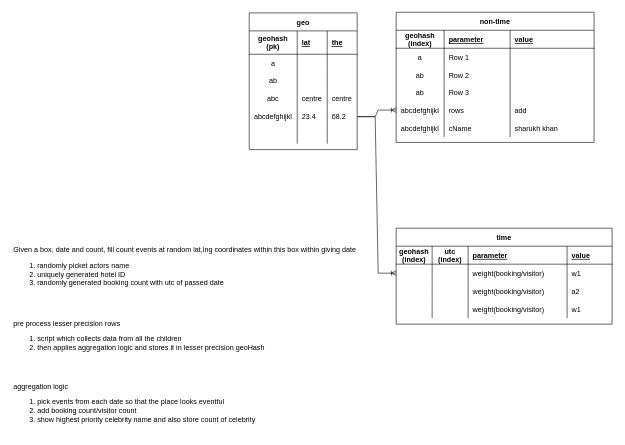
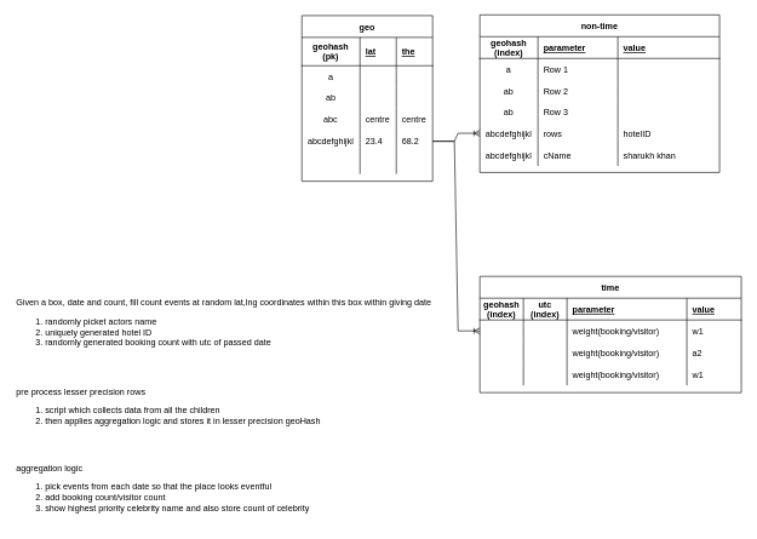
  <mxCell id="0" />
  <mxCell id="1" parent="0" />
  <mxCell id="2" value="geo" style="shape=table;startSize=30;container=1;collapsible=1;childLayout=tableLayout;fixedRows=1;rowLines=0;fontStyle=1;align=center;resizeLast=1;" vertex="1" parent="1"><mxGeometry x="415" y="21" width="180" height="228.0" as="geometry" /></mxCell>
  <mxCell id="3" value="" style="shape=tableRow;horizontal=0;startSize=0;swimlaneHead=0;swimlaneBody=0;fillColor=none;collapsible=0;dropTarget=0;points=[[0,0.5],[1,0.5]];portConstraint=eastwest;top=0;left=0;right=0;bottom=1;" vertex="1" parent="2"><mxGeometry y="30" width="180" height="39" as="geometry" /></mxCell>
  <mxCell id="4" value="geohash&#10;(pk)" style="shape=partialRectangle;connectable=0;fillColor=none;top=0;left=0;bottom=0;right=0;fontStyle=1;overflow=hidden;" vertex="1" parent="3"><mxGeometry width="80" height="39" as="geometry"><mxRectangle width="80" height="39" as="alternateBounds" /></mxGeometry></mxCell>
  <mxCell id="5" value="lat" style="shape=partialRectangle;connectable=0;fillColor=none;top=0;left=0;bottom=0;right=0;align=left;spacingLeft=6;fontStyle=5;overflow=hidden;" vertex="1" parent="3"><mxGeometry x="80" width="50" height="39" as="geometry"><mxRectangle width="50" height="39" as="alternateBounds" /></mxGeometry></mxCell>
  <mxCell id="6" value="the" style="shape=partialRectangle;connectable=0;fillColor=none;top=0;left=0;bottom=0;right=0;align=left;spacingLeft=6;fontStyle=5;overflow=hidden;" vertex="1" parent="3"><mxGeometry x="130" width="50" height="39" as="geometry"><mxRectangle width="50" height="39" as="alternateBounds" /></mxGeometry></mxCell>
  <mxCell id="7" value="" style="shape=tableRow;horizontal=0;startSize=0;swimlaneHead=0;swimlaneBody=0;fillColor=none;collapsible=0;dropTarget=0;points=[[0,0.5],[1,0.5]];portConstraint=eastwest;top=0;left=0;right=0;bottom=0;" vertex="1" parent="2"><mxGeometry y="69" width="180" height="29" as="geometry" /></mxCell>
  <mxCell id="8" value="a" style="shape=partialRectangle;connectable=0;fillColor=none;top=0;left=0;bottom=0;right=0;editable=1;overflow=hidden;" vertex="1" parent="7"><mxGeometry width="80" height="29" as="geometry"><mxRectangle width="80" height="29" as="alternateBounds" /></mxGeometry></mxCell>
  <mxCell id="9" value="" style="shape=partialRectangle;connectable=0;fillColor=none;top=0;left=0;bottom=0;right=0;align=left;spacingLeft=6;overflow=hidden;" vertex="1" parent="7"><mxGeometry x="80" width="50" height="29" as="geometry"><mxRectangle width="50" height="29" as="alternateBounds" /></mxGeometry></mxCell>
  <mxCell id="10" style="shape=partialRectangle;connectable=0;fillColor=none;top=0;left=0;bottom=0;right=0;align=left;spacingLeft=6;overflow=hidden;" vertex="1" parent="7"><mxGeometry x="130" width="50" height="29" as="geometry"><mxRectangle width="50" height="29" as="alternateBounds" /></mxGeometry></mxCell>
  <mxCell id="11" value="" style="shape=tableRow;horizontal=0;startSize=0;swimlaneHead=0;swimlaneBody=0;fillColor=none;collapsible=0;dropTarget=0;points=[[0,0.5],[1,0.5]];portConstraint=eastwest;top=0;left=0;right=0;bottom=0;" vertex="1" parent="2"><mxGeometry y="98" width="180" height="30" as="geometry" /></mxCell>
  <mxCell id="12" value="ab" style="shape=partialRectangle;connectable=0;fillColor=none;top=0;left=0;bottom=0;right=0;editable=1;overflow=hidden;" vertex="1" parent="11"><mxGeometry width="80" height="30" as="geometry"><mxRectangle width="80" height="30" as="alternateBounds" /></mxGeometry></mxCell>
  <mxCell id="13" value="" style="shape=partialRectangle;connectable=0;fillColor=none;top=0;left=0;bottom=0;right=0;align=left;spacingLeft=6;overflow=hidden;" vertex="1" parent="11"><mxGeometry x="80" width="50" height="30" as="geometry"><mxRectangle width="50" height="30" as="alternateBounds" /></mxGeometry></mxCell>
  <mxCell id="14" style="shape=partialRectangle;connectable=0;fillColor=none;top=0;left=0;bottom=0;right=0;align=left;spacingLeft=6;overflow=hidden;" vertex="1" parent="11"><mxGeometry x="130" width="50" height="30" as="geometry"><mxRectangle width="50" height="30" as="alternateBounds" /></mxGeometry></mxCell>
  <mxCell id="15" value="" style="shape=tableRow;horizontal=0;startSize=0;swimlaneHead=0;swimlaneBody=0;fillColor=none;collapsible=0;dropTarget=0;points=[[0,0.5],[1,0.5]];portConstraint=eastwest;top=0;left=0;right=0;bottom=0;" vertex="1" parent="2"><mxGeometry y="128" width="180" height="30" as="geometry" /></mxCell>
  <mxCell id="16" value="abc" style="shape=partialRectangle;connectable=0;fillColor=none;top=0;left=0;bottom=0;right=0;editable=1;overflow=hidden;" vertex="1" parent="15"><mxGeometry width="80" height="30" as="geometry"><mxRectangle width="80" height="30" as="alternateBounds" /></mxGeometry></mxCell>
  <mxCell id="17" value="centre" style="shape=partialRectangle;connectable=0;fillColor=none;top=0;left=0;bottom=0;right=0;align=left;spacingLeft=6;overflow=hidden;" vertex="1" parent="15"><mxGeometry x="80" width="50" height="30" as="geometry"><mxRectangle width="50" height="30" as="alternateBounds" /></mxGeometry></mxCell>
  <mxCell id="18" value="centre" style="shape=partialRectangle;connectable=0;fillColor=none;top=0;left=0;bottom=0;right=0;align=left;spacingLeft=6;overflow=hidden;" vertex="1" parent="15"><mxGeometry x="130" width="50" height="30" as="geometry"><mxRectangle width="50" height="30" as="alternateBounds" /></mxGeometry></mxCell>
  <mxCell id="19" style="shape=tableRow;horizontal=0;startSize=0;swimlaneHead=0;swimlaneBody=0;fillColor=none;collapsible=0;dropTarget=0;points=[[0,0.5],[1,0.5]];portConstraint=eastwest;top=0;left=0;right=0;bottom=0;" vertex="1" parent="2"><mxGeometry y="158" width="180" height="30" as="geometry" /></mxCell>
  <mxCell id="20" value="abcdefghijkl" style="shape=partialRectangle;connectable=0;fillColor=none;top=0;left=0;bottom=0;right=0;editable=1;overflow=hidden;" vertex="1" parent="19"><mxGeometry width="80" height="30" as="geometry"><mxRectangle width="80" height="30" as="alternateBounds" /></mxGeometry></mxCell>
  <mxCell id="21" value="23.4" style="shape=partialRectangle;connectable=0;fillColor=none;top=0;left=0;bottom=0;right=0;align=left;spacingLeft=6;overflow=hidden;" vertex="1" parent="19"><mxGeometry x="80" width="50" height="30" as="geometry"><mxRectangle width="50" height="30" as="alternateBounds" /></mxGeometry></mxCell>
  <mxCell id="22" value="68.2" style="shape=partialRectangle;connectable=0;fillColor=none;top=0;left=0;bottom=0;right=0;align=left;spacingLeft=6;overflow=hidden;" vertex="1" parent="19"><mxGeometry x="130" width="50" height="30" as="geometry"><mxRectangle width="50" height="30" as="alternateBounds" /></mxGeometry></mxCell>
  <mxCell id="23" style="shape=tableRow;horizontal=0;startSize=0;swimlaneHead=0;swimlaneBody=0;fillColor=none;collapsible=0;dropTarget=0;points=[[0,0.5],[1,0.5]];portConstraint=eastwest;top=0;left=0;right=0;bottom=0;" vertex="1" parent="2"><mxGeometry y="188" width="180" height="30" as="geometry" /></mxCell>
  <mxCell id="24" style="shape=partialRectangle;connectable=0;fillColor=none;top=0;left=0;bottom=0;right=0;editable=1;overflow=hidden;" vertex="1" parent="23"><mxGeometry width="80" height="30" as="geometry"><mxRectangle width="80" height="30" as="alternateBounds" /></mxGeometry></mxCell>
  <mxCell id="25" style="shape=partialRectangle;connectable=0;fillColor=none;top=0;left=0;bottom=0;right=0;align=left;spacingLeft=6;overflow=hidden;" vertex="1" parent="23"><mxGeometry x="80" width="50" height="30" as="geometry"><mxRectangle width="50" height="30" as="alternateBounds" /></mxGeometry></mxCell>
  <mxCell id="26" style="shape=partialRectangle;connectable=0;fillColor=none;top=0;left=0;bottom=0;right=0;align=left;spacingLeft=6;overflow=hidden;" vertex="1" parent="23"><mxGeometry x="130" width="50" height="30" as="geometry"><mxRectangle width="50" height="30" as="alternateBounds" /></mxGeometry></mxCell>
  <mxCell id="27" value="non-time" style="shape=table;startSize=30;container=1;collapsible=1;childLayout=tableLayout;fixedRows=1;rowLines=0;fontStyle=1;align=center;resizeLast=1;" vertex="1" parent="1"><mxGeometry x="660" y="20" width="330" height="217" as="geometry" /></mxCell>
  <mxCell id="28" value="" style="shape=tableRow;horizontal=0;startSize=0;swimlaneHead=0;swimlaneBody=0;fillColor=none;collapsible=0;dropTarget=0;points=[[0,0.5],[1,0.5]];portConstraint=eastwest;top=0;left=0;right=0;bottom=1;" vertex="1" parent="27"><mxGeometry y="30" width="330" height="30" as="geometry" /></mxCell>
  <mxCell id="29" value="geohash&#10;(index)" style="shape=partialRectangle;connectable=0;fillColor=none;top=0;left=0;bottom=0;right=0;fontStyle=1;overflow=hidden;" vertex="1" parent="28"><mxGeometry width="80.0" height="30" as="geometry"><mxRectangle width="80.0" height="30" as="alternateBounds" /></mxGeometry></mxCell>
  <mxCell id="30" value="parameter" style="shape=partialRectangle;connectable=0;fillColor=none;top=0;left=0;bottom=0;right=0;align=left;spacingLeft=6;fontStyle=5;overflow=hidden;" vertex="1" parent="28"><mxGeometry x="80.0" width="110.0" height="30" as="geometry"><mxRectangle width="110.0" height="30" as="alternateBounds" /></mxGeometry></mxCell>
  <mxCell id="31" value="value" style="shape=partialRectangle;connectable=0;fillColor=none;top=0;left=0;bottom=0;right=0;align=left;spacingLeft=6;fontStyle=5;overflow=hidden;" vertex="1" parent="28"><mxGeometry x="190" width="140" height="30" as="geometry"><mxRectangle width="140" height="30" as="alternateBounds" /></mxGeometry></mxCell>
  <mxCell id="32" value="" style="shape=tableRow;horizontal=0;startSize=0;swimlaneHead=0;swimlaneBody=0;fillColor=none;collapsible=0;dropTarget=0;points=[[0,0.5],[1,0.5]];portConstraint=eastwest;top=0;left=0;right=0;bottom=0;" vertex="1" parent="27"><mxGeometry y="60" width="330" height="30" as="geometry" /></mxCell>
  <mxCell id="33" value="a" style="shape=partialRectangle;connectable=0;fillColor=none;top=0;left=0;bottom=0;right=0;editable=1;overflow=hidden;" vertex="1" parent="32"><mxGeometry width="80.0" height="30" as="geometry"><mxRectangle width="80.0" height="30" as="alternateBounds" /></mxGeometry></mxCell>
  <mxCell id="34" value="Row 1" style="shape=partialRectangle;connectable=0;fillColor=none;top=0;left=0;bottom=0;right=0;align=left;spacingLeft=6;overflow=hidden;" vertex="1" parent="32"><mxGeometry x="80.0" width="110.0" height="30" as="geometry"><mxRectangle width="110.0" height="30" as="alternateBounds" /></mxGeometry></mxCell>
  <mxCell id="35" style="shape=partialRectangle;connectable=0;fillColor=none;top=0;left=0;bottom=0;right=0;align=left;spacingLeft=6;overflow=hidden;" vertex="1" parent="32"><mxGeometry x="190" width="140" height="30" as="geometry"><mxRectangle width="140" height="30" as="alternateBounds" /></mxGeometry></mxCell>
  <mxCell id="36" value="" style="shape=tableRow;horizontal=0;startSize=0;swimlaneHead=0;swimlaneBody=0;fillColor=none;collapsible=0;dropTarget=0;points=[[0,0.5],[1,0.5]];portConstraint=eastwest;top=0;left=0;right=0;bottom=0;" vertex="1" parent="27"><mxGeometry y="90" width="330" height="29" as="geometry" /></mxCell>
  <mxCell id="37" value="ab" style="shape=partialRectangle;connectable=0;fillColor=none;top=0;left=0;bottom=0;right=0;editable=1;overflow=hidden;" vertex="1" parent="36"><mxGeometry width="80.0" height="29" as="geometry"><mxRectangle width="80.0" height="29" as="alternateBounds" /></mxGeometry></mxCell>
  <mxCell id="38" value="Row 2" style="shape=partialRectangle;connectable=0;fillColor=none;top=0;left=0;bottom=0;right=0;align=left;spacingLeft=6;overflow=hidden;" vertex="1" parent="36"><mxGeometry x="80.0" width="110.0" height="29" as="geometry"><mxRectangle width="110.0" height="29" as="alternateBounds" /></mxGeometry></mxCell>
  <mxCell id="39" style="shape=partialRectangle;connectable=0;fillColor=none;top=0;left=0;bottom=0;right=0;align=left;spacingLeft=6;overflow=hidden;" vertex="1" parent="36"><mxGeometry x="190" width="140" height="29" as="geometry"><mxRectangle width="140" height="29" as="alternateBounds" /></mxGeometry></mxCell>
  <mxCell id="40" value="" style="shape=tableRow;horizontal=0;startSize=0;swimlaneHead=0;swimlaneBody=0;fillColor=none;collapsible=0;dropTarget=0;points=[[0,0.5],[1,0.5]];portConstraint=eastwest;top=0;left=0;right=0;bottom=0;" vertex="1" parent="27"><mxGeometry y="119" width="330" height="29" as="geometry" /></mxCell>
  <mxCell id="41" value="ab" style="shape=partialRectangle;connectable=0;fillColor=none;top=0;left=0;bottom=0;right=0;editable=1;overflow=hidden;" vertex="1" parent="40"><mxGeometry width="80.0" height="29" as="geometry"><mxRectangle width="80.0" height="29" as="alternateBounds" /></mxGeometry></mxCell>
  <mxCell id="42" value="Row 3" style="shape=partialRectangle;connectable=0;fillColor=none;top=0;left=0;bottom=0;right=0;align=left;spacingLeft=6;overflow=hidden;" vertex="1" parent="40"><mxGeometry x="80.0" width="110.0" height="29" as="geometry"><mxRectangle width="110.0" height="29" as="alternateBounds" /></mxGeometry></mxCell>
  <mxCell id="43" style="shape=partialRectangle;connectable=0;fillColor=none;top=0;left=0;bottom=0;right=0;align=left;spacingLeft=6;overflow=hidden;" vertex="1" parent="40"><mxGeometry x="190" width="140" height="29" as="geometry"><mxRectangle width="140" height="29" as="alternateBounds" /></mxGeometry></mxCell>
  <mxCell id="44" style="shape=tableRow;horizontal=0;startSize=0;swimlaneHead=0;swimlaneBody=0;fillColor=none;collapsible=0;dropTarget=0;points=[[0,0.5],[1,0.5]];portConstraint=eastwest;top=0;left=0;right=0;bottom=0;" vertex="1" parent="27"><mxGeometry y="148" width="330" height="30" as="geometry" /></mxCell>
  <mxCell id="45" value="abcdefghijkl" style="shape=partialRectangle;connectable=0;fillColor=none;top=0;left=0;bottom=0;right=0;editable=1;overflow=hidden;" vertex="1" parent="44"><mxGeometry width="80.0" height="30" as="geometry"><mxRectangle width="80.0" height="30" as="alternateBounds" /></mxGeometry></mxCell>
  <mxCell id="46" value="rows" style="shape=partialRectangle;connectable=0;fillColor=none;top=0;left=0;bottom=0;right=0;align=left;spacingLeft=6;overflow=hidden;" vertex="1" parent="44"><mxGeometry x="80.0" width="110.0" height="30" as="geometry"><mxRectangle width="110.0" height="30" as="alternateBounds" /></mxGeometry></mxCell>
- <mxCell id="47" value="add" style="shape=partialRectangle;connectable=0;fillColor=none;top=0;left=0;bottom=0;right=0;align=left;spacingLeft=6;overflow=hidden;" vertex="1" parent="44"><mxGeometry x="190" width="140" height="30" as="geometry"><mxRectangle width="140" height="30" as="alternateBounds" /></mxGeometry></mxCell>
+ <mxCell id="47" value="hotelID" style="shape=partialRectangle;connectable=0;fillColor=none;top=0;left=0;bottom=0;right=0;align=left;spacingLeft=6;overflow=hidden;" vertex="1" parent="44"><mxGeometry x="190" width="140" height="30" as="geometry"><mxRectangle width="140" height="30" as="alternateBounds" /></mxGeometry></mxCell>
  <mxCell id="48" style="shape=tableRow;horizontal=0;startSize=0;swimlaneHead=0;swimlaneBody=0;fillColor=none;collapsible=0;dropTarget=0;points=[[0,0.5],[1,0.5]];portConstraint=eastwest;top=0;left=0;right=0;bottom=0;" vertex="1" parent="27"><mxGeometry y="178" width="330" height="30" as="geometry" /></mxCell>
  <mxCell id="49" value="abcdefghijkl" style="shape=partialRectangle;connectable=0;fillColor=none;top=0;left=0;bottom=0;right=0;editable=1;overflow=hidden;" vertex="1" parent="48"><mxGeometry width="80.0" height="30" as="geometry"><mxRectangle width="80.0" height="30" as="alternateBounds" /></mxGeometry></mxCell>
  <mxCell id="50" value="cName" style="shape=partialRectangle;connectable=0;fillColor=none;top=0;left=0;bottom=0;right=0;align=left;spacingLeft=6;overflow=hidden;" vertex="1" parent="48"><mxGeometry x="80.0" width="110.0" height="30" as="geometry"><mxRectangle width="110.0" height="30" as="alternateBounds" /></mxGeometry></mxCell>
  <mxCell id="51" value="sharukh khan" style="shape=partialRectangle;connectable=0;fillColor=none;top=0;left=0;bottom=0;right=0;align=left;spacingLeft=6;overflow=hidden;" vertex="1" parent="48"><mxGeometry x="190" width="140" height="30" as="geometry"><mxRectangle width="140" height="30" as="alternateBounds" /></mxGeometry></mxCell>
  <mxCell id="52" value="" style="edgeStyle=entityRelationEdgeStyle;fontSize=12;html=1;endArrow=ERoneToMany;rounded=0;exitX=1;exitY=0.5;exitDx=0;exitDy=0;entryX=0;entryY=0.5;entryDx=0;entryDy=0;" edge="1" parent="1" source="19" target="44"><mxGeometry width="100" height="100" relative="1" as="geometry"><mxPoint x="565" y="260" as="sourcePoint" /><mxPoint x="665" y="160" as="targetPoint" /></mxGeometry></mxCell>
  <mxCell id="53" value="pre process lesser precision rows&lt;br&gt;&lt;ol&gt;&lt;li&gt;script which collects data from all the children&lt;/li&gt;&lt;li&gt;then applies aggregation logic and stores it in lesser precision geoHash&lt;/li&gt;&lt;/ol&gt;" style="text;html=1;align=left;verticalAlign=middle;resizable=0;points=[];autosize=1;strokeColor=none;fillColor=none;" vertex="1" parent="1"><mxGeometry x="20" y="530" width="430" height="70" as="geometry" /></mxCell>
  <mxCell id="54" value="time" style="shape=table;startSize=30;container=1;collapsible=1;childLayout=tableLayout;fixedRows=1;rowLines=0;fontStyle=1;align=center;resizeLast=1;" vertex="1" parent="1"><mxGeometry x="660" y="380" width="360" height="160" as="geometry" /></mxCell>
  <mxCell id="55" value="" style="shape=tableRow;horizontal=0;startSize=0;swimlaneHead=0;swimlaneBody=0;fillColor=none;collapsible=0;dropTarget=0;points=[[0,0.5],[1,0.5]];portConstraint=eastwest;top=0;left=0;right=0;bottom=1;" vertex="1" parent="54"><mxGeometry y="30" width="360" height="30" as="geometry" /></mxCell>
  <mxCell id="56" value="geohash&#10;(index)" style="shape=partialRectangle;connectable=0;fillColor=none;top=0;left=0;bottom=0;right=0;fontStyle=1;overflow=hidden;" vertex="1" parent="55"><mxGeometry width="60.0" height="30" as="geometry"><mxRectangle width="60.0" height="30" as="alternateBounds" /></mxGeometry></mxCell>
  <mxCell id="57" value="utc&#10;(index)" style="shape=partialRectangle;connectable=0;fillColor=none;top=0;left=0;bottom=0;right=0;fontStyle=1;overflow=hidden;" vertex="1" parent="55"><mxGeometry x="60.0" width="60.0" height="30" as="geometry"><mxRectangle width="60.0" height="30" as="alternateBounds" /></mxGeometry></mxCell>
  <mxCell id="58" value="parameter" style="shape=partialRectangle;connectable=0;fillColor=none;top=0;left=0;bottom=0;right=0;align=left;spacingLeft=6;fontStyle=5;overflow=hidden;" vertex="1" parent="55"><mxGeometry x="120.0" width="165.0" height="30" as="geometry"><mxRectangle width="165.0" height="30" as="alternateBounds" /></mxGeometry></mxCell>
  <mxCell id="59" value="value" style="shape=partialRectangle;connectable=0;fillColor=none;top=0;left=0;bottom=0;right=0;align=left;spacingLeft=6;fontStyle=5;overflow=hidden;" vertex="1" parent="55"><mxGeometry x="285" width="75" height="30" as="geometry"><mxRectangle width="75" height="30" as="alternateBounds" /></mxGeometry></mxCell>
  <mxCell id="60" value="" style="shape=tableRow;horizontal=0;startSize=0;swimlaneHead=0;swimlaneBody=0;fillColor=none;collapsible=0;dropTarget=0;points=[[0,0.5],[1,0.5]];portConstraint=eastwest;top=0;left=0;right=0;bottom=0;" vertex="1" parent="54"><mxGeometry y="60" width="360" height="30" as="geometry" /></mxCell>
  <mxCell id="61" style="shape=partialRectangle;connectable=0;fillColor=none;top=0;left=0;bottom=0;right=0;editable=1;overflow=hidden;" vertex="1" parent="60"><mxGeometry width="60.0" height="30" as="geometry"><mxRectangle width="60.0" height="30" as="alternateBounds" /></mxGeometry></mxCell>
  <mxCell id="62" value="" style="shape=partialRectangle;connectable=0;fillColor=none;top=0;left=0;bottom=0;right=0;editable=1;overflow=hidden;" vertex="1" parent="60"><mxGeometry x="60.0" width="60.0" height="30" as="geometry"><mxRectangle width="60.0" height="30" as="alternateBounds" /></mxGeometry></mxCell>
  <mxCell id="63" value="weight(booking/visitor)" style="shape=partialRectangle;connectable=0;fillColor=none;top=0;left=0;bottom=0;right=0;align=left;spacingLeft=6;overflow=hidden;" vertex="1" parent="60"><mxGeometry x="120.0" width="165.0" height="30" as="geometry"><mxRectangle width="165.0" height="30" as="alternateBounds" /></mxGeometry></mxCell>
  <mxCell id="64" value="w1" style="shape=partialRectangle;connectable=0;fillColor=none;top=0;left=0;bottom=0;right=0;align=left;spacingLeft=6;overflow=hidden;" vertex="1" parent="60"><mxGeometry x="285" width="75" height="30" as="geometry"><mxRectangle width="75" height="30" as="alternateBounds" /></mxGeometry></mxCell>
  <mxCell id="65" value="" style="shape=tableRow;horizontal=0;startSize=0;swimlaneHead=0;swimlaneBody=0;fillColor=none;collapsible=0;dropTarget=0;points=[[0,0.5],[1,0.5]];portConstraint=eastwest;top=0;left=0;right=0;bottom=0;" vertex="1" parent="54"><mxGeometry y="90" width="360" height="30" as="geometry" /></mxCell>
  <mxCell id="66" style="shape=partialRectangle;connectable=0;fillColor=none;top=0;left=0;bottom=0;right=0;editable=1;overflow=hidden;" vertex="1" parent="65"><mxGeometry width="60.0" height="30" as="geometry"><mxRectangle width="60.0" height="30" as="alternateBounds" /></mxGeometry></mxCell>
  <mxCell id="67" value="" style="shape=partialRectangle;connectable=0;fillColor=none;top=0;left=0;bottom=0;right=0;editable=1;overflow=hidden;" vertex="1" parent="65"><mxGeometry x="60.0" width="60.0" height="30" as="geometry"><mxRectangle width="60.0" height="30" as="alternateBounds" /></mxGeometry></mxCell>
  <mxCell id="68" value="weight(booking/visitor)" style="shape=partialRectangle;connectable=0;fillColor=none;top=0;left=0;bottom=0;right=0;align=left;spacingLeft=6;overflow=hidden;" vertex="1" parent="65"><mxGeometry x="120.0" width="165.0" height="30" as="geometry"><mxRectangle width="165.0" height="30" as="alternateBounds" /></mxGeometry></mxCell>
  <mxCell id="69" value="a2" style="shape=partialRectangle;connectable=0;fillColor=none;top=0;left=0;bottom=0;right=0;align=left;spacingLeft=6;overflow=hidden;" vertex="1" parent="65"><mxGeometry x="285" width="75" height="30" as="geometry"><mxRectangle width="75" height="30" as="alternateBounds" /></mxGeometry></mxCell>
  <mxCell id="70" value="" style="shape=tableRow;horizontal=0;startSize=0;swimlaneHead=0;swimlaneBody=0;fillColor=none;collapsible=0;dropTarget=0;points=[[0,0.5],[1,0.5]];portConstraint=eastwest;top=0;left=0;right=0;bottom=0;" vertex="1" parent="54"><mxGeometry y="120" width="360" height="30" as="geometry" /></mxCell>
  <mxCell id="71" style="shape=partialRectangle;connectable=0;fillColor=none;top=0;left=0;bottom=0;right=0;editable=1;overflow=hidden;" vertex="1" parent="70"><mxGeometry width="60.0" height="30" as="geometry"><mxRectangle width="60.0" height="30" as="alternateBounds" /></mxGeometry></mxCell>
  <mxCell id="72" value="" style="shape=partialRectangle;connectable=0;fillColor=none;top=0;left=0;bottom=0;right=0;editable=1;overflow=hidden;" vertex="1" parent="70"><mxGeometry x="60.0" width="60.0" height="30" as="geometry"><mxRectangle width="60.0" height="30" as="alternateBounds" /></mxGeometry></mxCell>
  <mxCell id="73" value="weight(booking/visitor)" style="shape=partialRectangle;connectable=0;fillColor=none;top=0;left=0;bottom=0;right=0;align=left;spacingLeft=6;overflow=hidden;" vertex="1" parent="70"><mxGeometry x="120.0" width="165.0" height="30" as="geometry"><mxRectangle width="165.0" height="30" as="alternateBounds" /></mxGeometry></mxCell>
  <mxCell id="74" value="w1" style="shape=partialRectangle;connectable=0;fillColor=none;top=0;left=0;bottom=0;right=0;align=left;spacingLeft=6;overflow=hidden;" vertex="1" parent="70"><mxGeometry x="285" width="75" height="30" as="geometry"><mxRectangle width="75" height="30" as="alternateBounds" /></mxGeometry></mxCell>
  <mxCell id="75" value="" style="edgeStyle=entityRelationEdgeStyle;fontSize=12;html=1;endArrow=ERoneToMany;rounded=0;exitX=1;exitY=0.5;exitDx=0;exitDy=0;entryX=0;entryY=0.5;entryDx=0;entryDy=0;" edge="1" parent="1" source="19" target="60"><mxGeometry width="100" height="100" relative="1" as="geometry"><mxPoint x="605" y="204" as="sourcePoint" /><mxPoint x="670" y="193" as="targetPoint" /></mxGeometry></mxCell>
  <mxCell id="76" value="Given a box, date and count, fill count events at random lat,lng coordinates within this box within giving date&lt;br&gt;&lt;ol&gt;&lt;li&gt;randomly picket actors name&lt;/li&gt;&lt;li&gt;uniquely generated hotel ID&lt;/li&gt;&lt;li&gt;randomly generated booking count with utc of passed date&lt;/li&gt;&lt;/ol&gt;" style="text;html=1;align=left;verticalAlign=middle;resizable=0;points=[];autosize=1;strokeColor=none;fillColor=none;" vertex="1" parent="1"><mxGeometry x="20" y="405" width="590" height="90" as="geometry" /></mxCell>
  <mxCell id="77" value="&lt;br style=&quot;&quot;&gt;&lt;span style=&quot;&quot;&gt;aggregation logic&lt;br&gt;&lt;ol&gt;&lt;li&gt;&lt;span style=&quot;&quot;&gt;pick events from each date so that the place looks eventful&lt;/span&gt;&lt;/li&gt;&lt;li&gt;&lt;span style=&quot;&quot;&gt;add booking count/visitor count&lt;/span&gt;&lt;/li&gt;&lt;li&gt;show highest priority celebrity name and also store count of celebrity&lt;/li&gt;&lt;/ol&gt;&lt;/span&gt;" style="text;html=1;align=left;verticalAlign=middle;resizable=0;points=[];autosize=1;strokeColor=none;fillColor=none;" vertex="1" parent="1"><mxGeometry x="20" y="620" width="420" height="100" as="geometry" /></mxCell>
